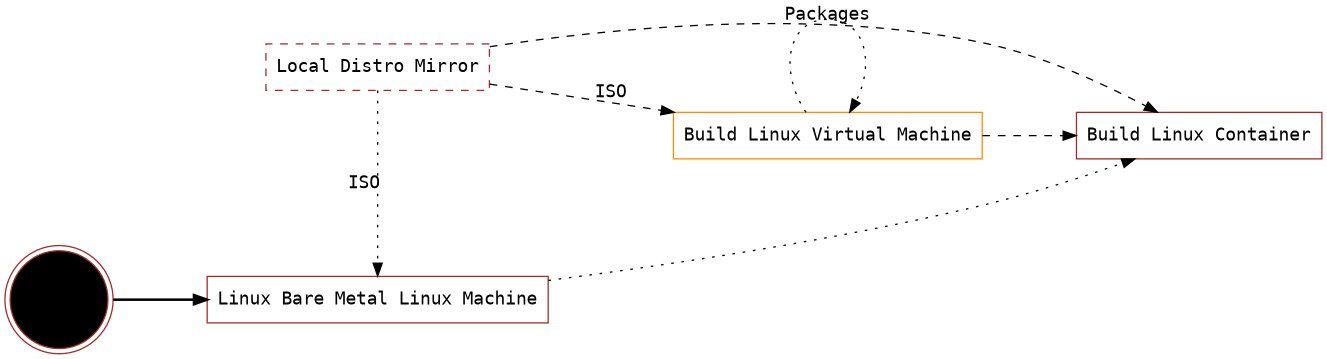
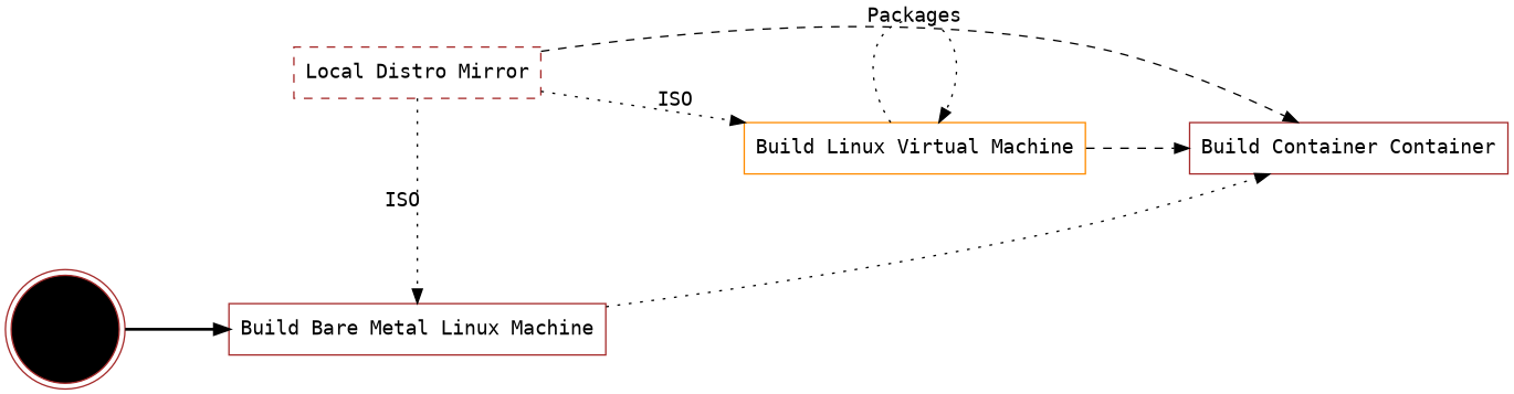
  digraph {
    fontname="DejaVu Sans Mono"
    nodesep=1
    rankdir=LR
    ranksep=1
    node [color=brown fontname="DejaVu Sans Mono" shape=box]
    edge [fontname="DejaVu Sans Mono" style=dotted]
-   n1 [label="Linux Bare Metal Linux Machine"]
+   n1 [label="Build Bare Metal Linux Machine"]
    n2 [label="Local Distro Mirror" style=dashed]
-   n3 [label="Build Linux Container"]
+   n3 [label="Build Container Container"]
    n4 [color=darkorange label="Build Linux Virtual Machine"]
    start [fillcolor=black shape=doublecircle style=filled]
    subgraph sub_1 {
      rank=same
      n1
      n2
    }
    n1 -> n3
    n2 -> n1 [label=ISO]
    n2 -> n3 [label=Packages style=dashed]
-   n2 -> n4 [label=ISO style=dashed]
+   n2 -> n4 [label=ISO]
    n4 -> n3 [style=dashed]
    n4 -> n4
    start -> n1 [style=bold]
  }
